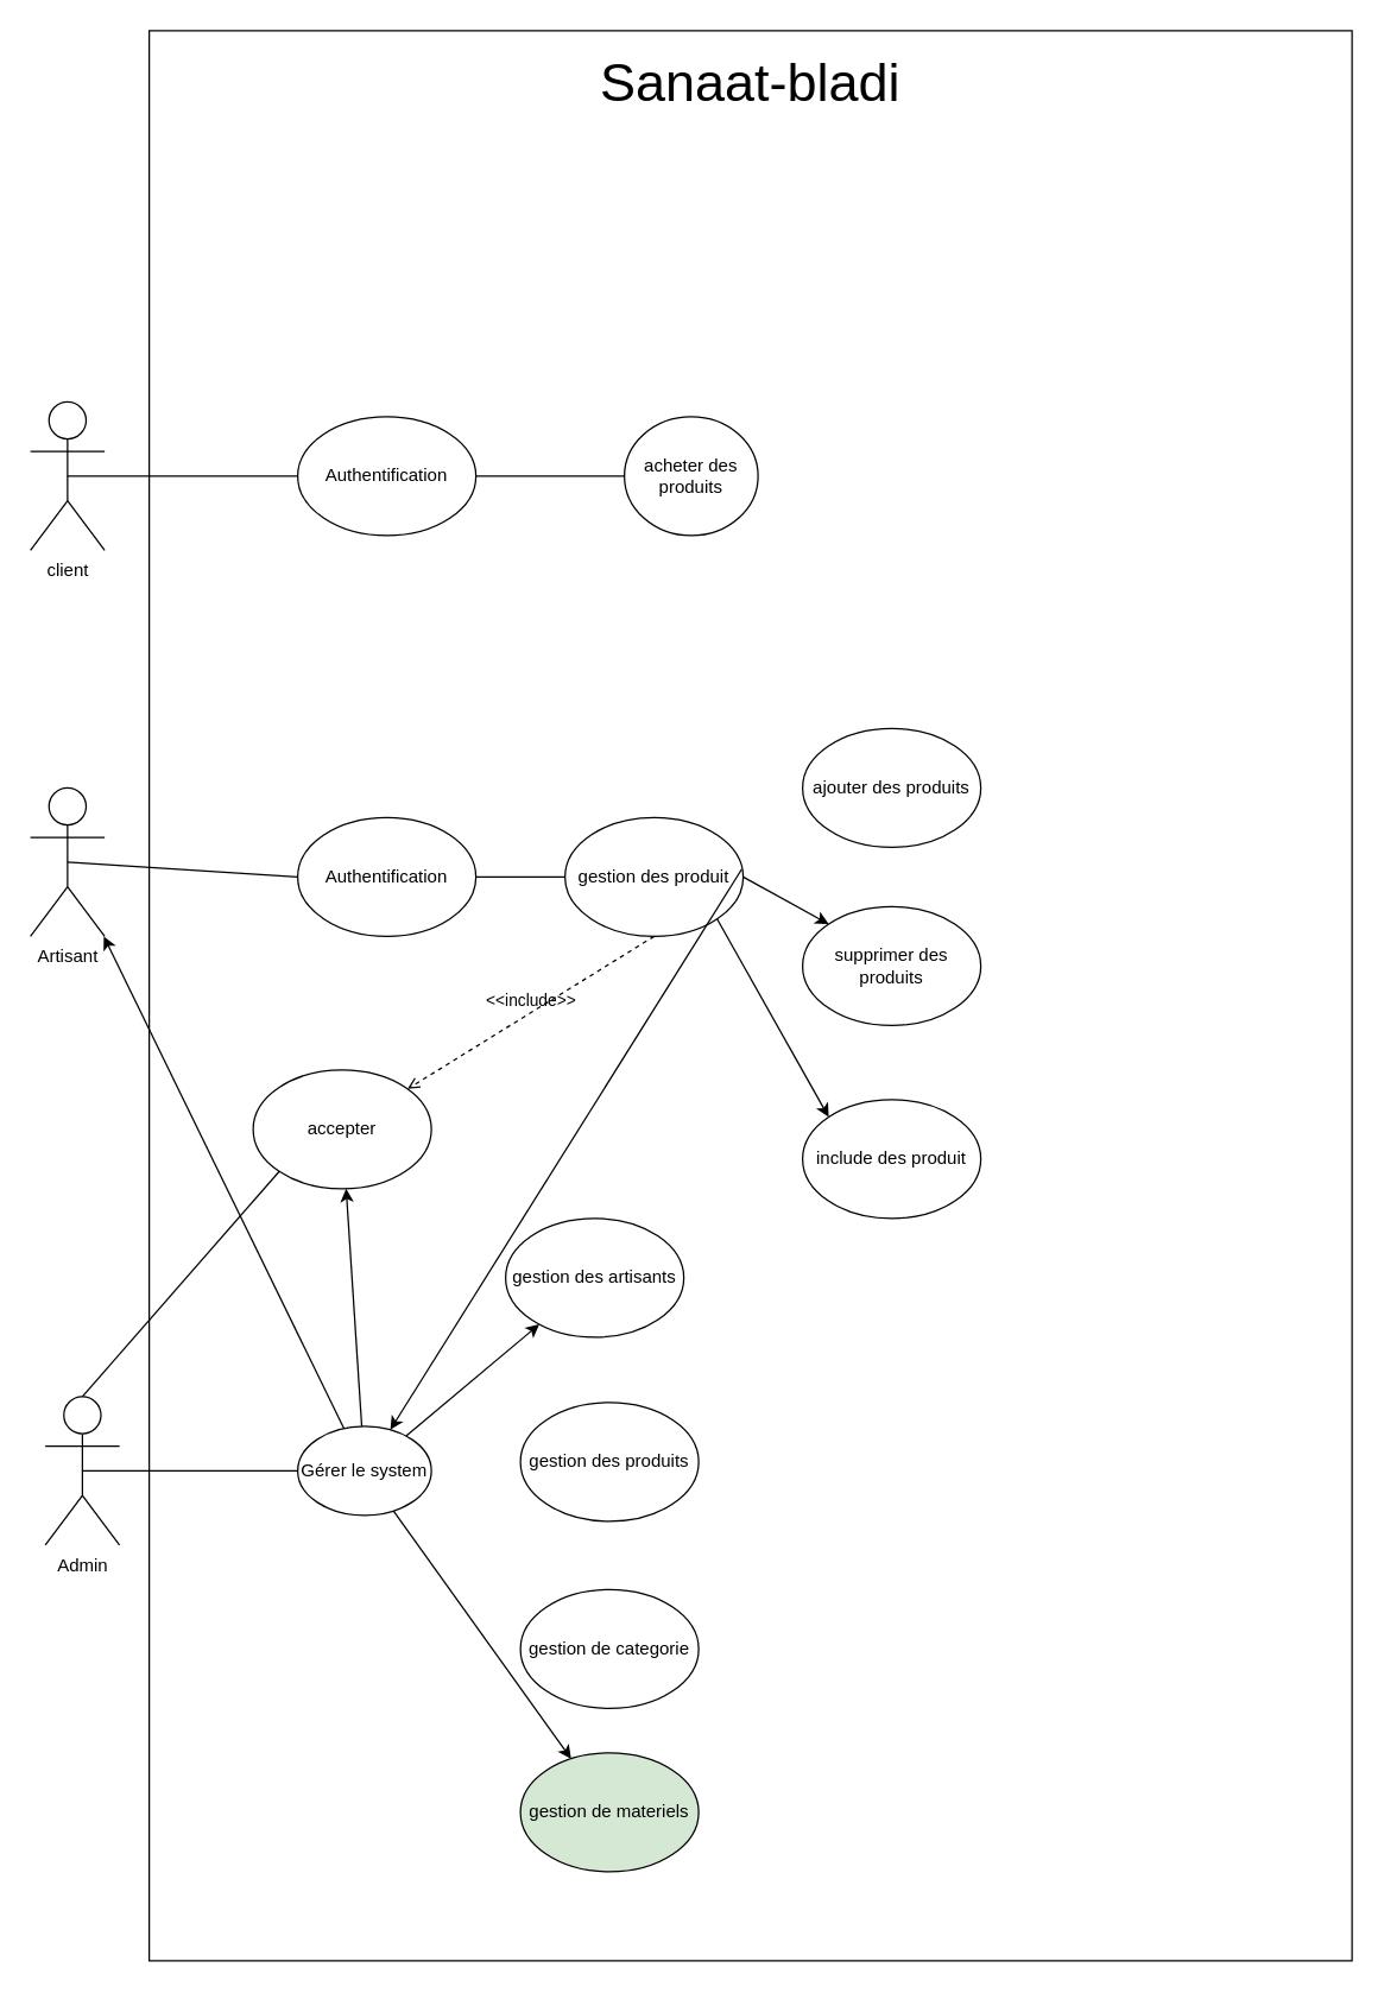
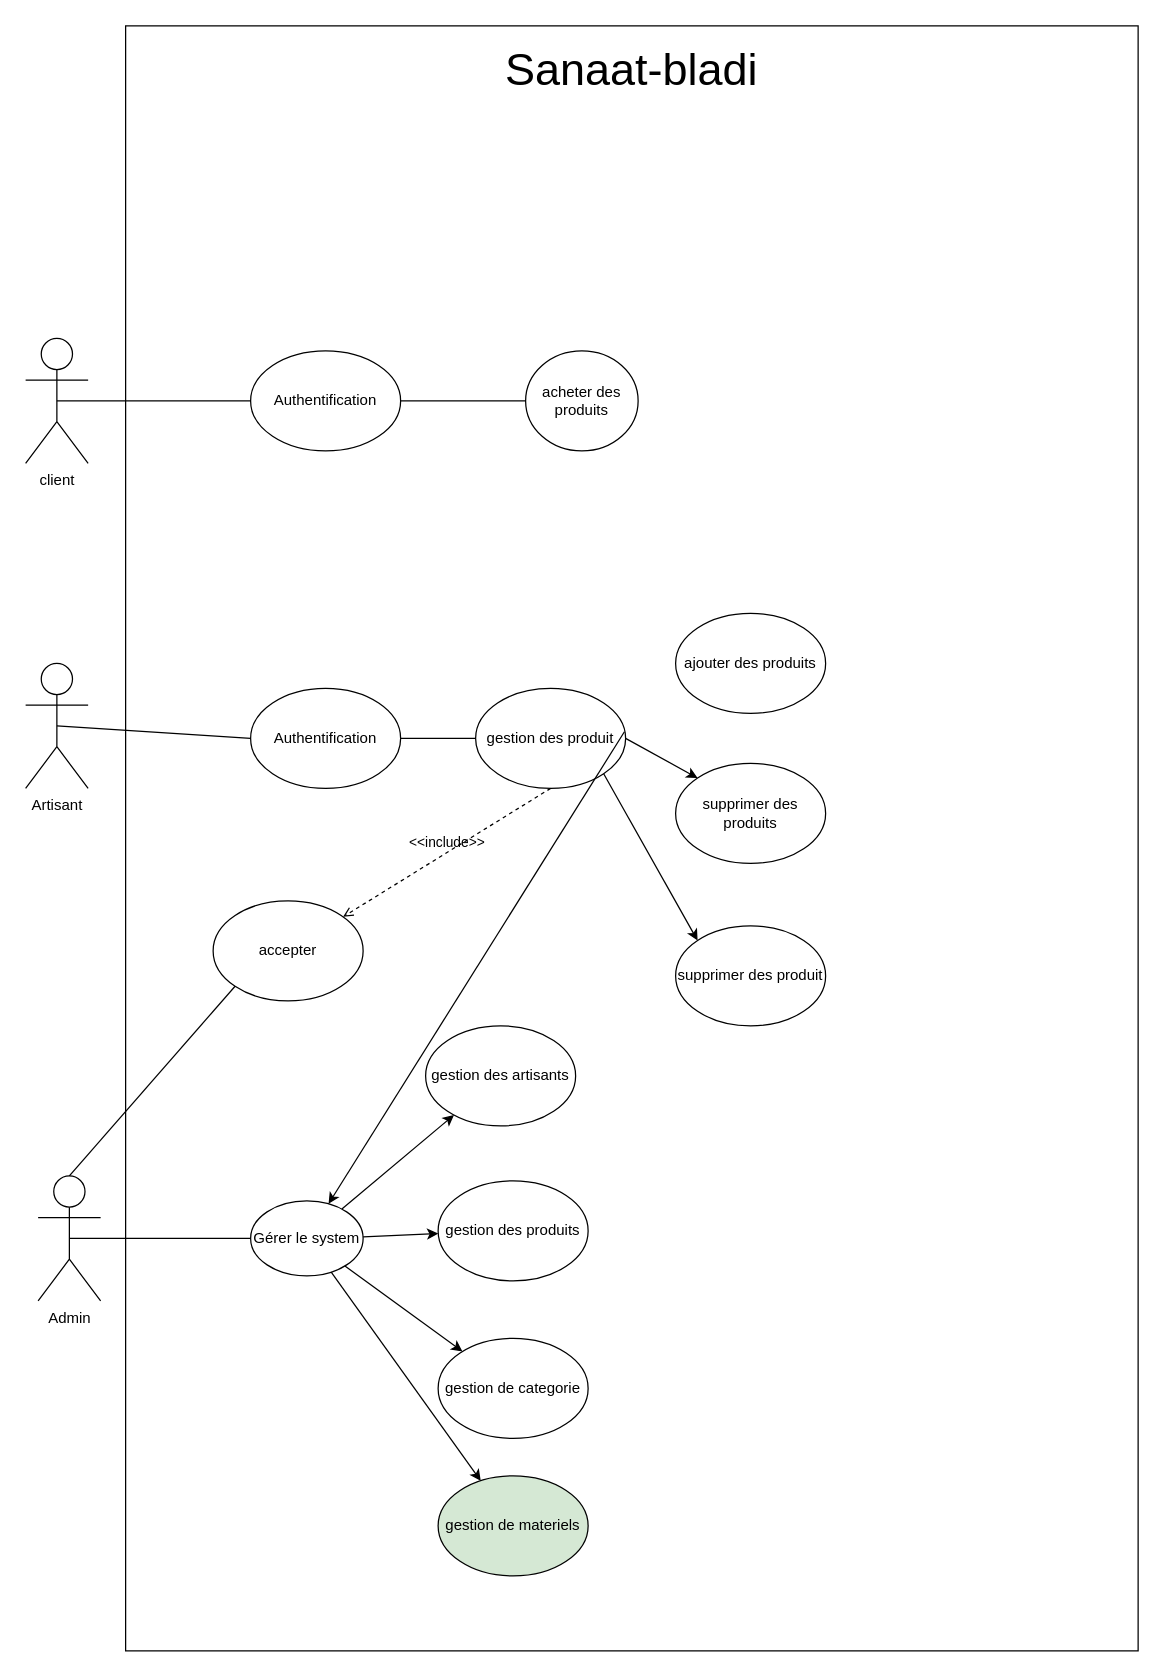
  <mxCell id="0" />
  <mxCell id="1" parent="0" />
  <mxCell id="2" value="" style="rounded=0;whiteSpace=wrap;html=1;" vertex="1" parent="1"><mxGeometry x="100" y="20" width="810" height="1300" as="geometry" /></mxCell>
  <mxCell id="3" value="Admin" style="shape=umlActor;verticalLabelPosition=bottom;verticalAlign=top;html=1;outlineConnect=0;" vertex="1" parent="1"><mxGeometry x="30" y="940" width="50" height="100" as="geometry" /></mxCell>
  <mxCell id="4" value="Gérer le system" style="ellipse;whiteSpace=wrap;html=1;" vertex="1" parent="1"><mxGeometry x="200" y="960" width="90" height="60" as="geometry" /></mxCell>
  <mxCell id="5" value="" style="endArrow=none;html=1;rounded=0;exitX=0.5;exitY=0.5;exitDx=0;exitDy=0;exitPerimeter=0;entryX=0;entryY=0.5;entryDx=0;entryDy=0;" edge="1" parent="1" source="3" target="4"><mxGeometry width="50" height="50" relative="1" as="geometry"><mxPoint x="410" y="1060" as="sourcePoint" /><mxPoint x="260" y="990" as="targetPoint" /></mxGeometry></mxCell>
  <mxCell id="6" value="gestion des produits" style="ellipse;whiteSpace=wrap;html=1;" vertex="1" parent="1"><mxGeometry x="350" y="944" width="120" height="80" as="geometry" /></mxCell>
  <mxCell id="7" value="gestion des artisants" style="ellipse;whiteSpace=wrap;html=1;" vertex="1" parent="1"><mxGeometry x="340" y="820" width="120" height="80" as="geometry" /></mxCell>
  <mxCell id="8" value="gestion de materiels" style="ellipse;whiteSpace=wrap;html=1;fillColor=#d5e8d4;" vertex="1" parent="1"><mxGeometry x="350" y="1180" width="120" height="80" as="geometry" /></mxCell>
  <mxCell id="9" value="gestion de categorie" style="ellipse;whiteSpace=wrap;html=1;" vertex="1" parent="1"><mxGeometry x="350" y="1070" width="120" height="80" as="geometry" /></mxCell>
  <mxCell id="10" value="&lt;font style=&quot;font-size: 36px;&quot;&gt;Sanaat-bladi&lt;/font&gt;" style="text;strokeColor=none;align=center;fillColor=none;html=1;verticalAlign=middle;whiteSpace=wrap;rounded=0;" vertex="1" parent="1"><mxGeometry x="360" y="40" width="290" height="30" as="geometry" /></mxCell>
  <mxCell id="11" value="" style="endArrow=classic;html=1;rounded=0;" edge="1" parent="1" source="4" target="7"><mxGeometry width="50" height="50" relative="1" as="geometry"><mxPoint x="240" y="940" as="sourcePoint" /><mxPoint x="290" y="890" as="targetPoint" /></mxGeometry></mxCell>
- <mxCell id="12" value="" style="endArrow=classic;html=1;rounded=0;" edge="1" parent="1" source="4" target="27"><mxGeometry width="50" height="50" relative="1" as="geometry"><mxPoint x="290" y="1024" as="sourcePoint" /><mxPoint x="340" y="974" as="targetPoint" /></mxGeometry></mxCell>
- <mxCell id="13" value="" style="endArrow=classic;html=1;rounded=0;" edge="1" parent="1" source="4" target="15"><mxGeometry width="50" height="50" relative="1" as="geometry"><mxPoint x="290" y="1065" as="sourcePoint" /><mxPoint x="340" y="1015" as="targetPoint" /></mxGeometry></mxCell>
+ <mxCell id="12" value="" style="endArrow=classic;html=1;rounded=0;" edge="1" parent="1" source="4" target="6"><mxGeometry width="50" height="50" relative="1" as="geometry"><mxPoint x="290" y="1024" as="sourcePoint" /><mxPoint x="340" y="974" as="targetPoint" /></mxGeometry></mxCell>
+ <mxCell id="13" value="" style="endArrow=classic;html=1;rounded=0;" edge="1" parent="1" source="4" target="9"><mxGeometry width="50" height="50" relative="1" as="geometry"><mxPoint x="290" y="1065" as="sourcePoint" /><mxPoint x="340" y="1015" as="targetPoint" /></mxGeometry></mxCell>
  <mxCell id="14" value="" style="endArrow=classic;html=1;rounded=0;" edge="1" parent="1" source="4" target="8"><mxGeometry width="50" height="50" relative="1" as="geometry"><mxPoint x="290" y="1100" as="sourcePoint" /><mxPoint x="340" y="1050" as="targetPoint" /></mxGeometry></mxCell>
  <mxCell id="15" value="&lt;div&gt;Artisant&lt;/div&gt;&lt;div&gt;&lt;br&gt;&lt;/div&gt;" style="shape=umlActor;verticalLabelPosition=bottom;verticalAlign=top;html=1;outlineConnect=0;" vertex="1" parent="1"><mxGeometry x="20" y="530" width="50" height="100" as="geometry" /></mxCell>
  <mxCell id="16" value="Authentification" style="ellipse;whiteSpace=wrap;html=1;" vertex="1" parent="1"><mxGeometry x="200" y="550" width="120" height="80" as="geometry" /></mxCell>
  <mxCell id="17" value="gestion des produit" style="ellipse;whiteSpace=wrap;html=1;" vertex="1" parent="1"><mxGeometry x="380" y="550" width="120" height="80" as="geometry" /></mxCell>
  <mxCell id="18" value="supprimer des produits" style="ellipse;whiteSpace=wrap;html=1;" vertex="1" parent="1"><mxGeometry x="540" y="610" width="120" height="80" as="geometry" /></mxCell>
  <mxCell id="19" value="ajouter des produits" style="ellipse;whiteSpace=wrap;html=1;" vertex="1" parent="1"><mxGeometry x="540" y="490" width="120" height="80" as="geometry" /></mxCell>
- <mxCell id="20" value="include des produit" style="ellipse;whiteSpace=wrap;html=1;" vertex="1" parent="1"><mxGeometry x="540" y="740" width="120" height="80" as="geometry" /></mxCell>
+ <mxCell id="20" value="supprimer des produit" style="ellipse;whiteSpace=wrap;html=1;" vertex="1" parent="1"><mxGeometry x="540" y="740" width="120" height="80" as="geometry" /></mxCell>
  <mxCell id="21" value="" style="endArrow=classic;html=1;rounded=0;exitX=0.992;exitY=0.434;exitDx=0;exitDy=0;exitPerimeter=0;" edge="1" parent="1" source="17" target="4"><mxGeometry width="50" height="50" relative="1" as="geometry"><mxPoint x="620" y="710" as="sourcePoint" /><mxPoint x="670" y="660" as="targetPoint" /></mxGeometry></mxCell>
  <mxCell id="22" value="" style="endArrow=classic;html=1;rounded=0;exitX=1;exitY=1;exitDx=0;exitDy=0;entryX=0;entryY=0;entryDx=0;entryDy=0;" edge="1" parent="1" source="17" target="20"><mxGeometry width="50" height="50" relative="1" as="geometry"><mxPoint x="600" y="770" as="sourcePoint" /><mxPoint x="650" y="720" as="targetPoint" /></mxGeometry></mxCell>
  <mxCell id="23" value="" style="endArrow=classic;html=1;rounded=0;exitX=1;exitY=0.5;exitDx=0;exitDy=0;entryX=0;entryY=0;entryDx=0;entryDy=0;" edge="1" parent="1" source="17" target="18"><mxGeometry width="50" height="50" relative="1" as="geometry"><mxPoint x="600" y="770" as="sourcePoint" /><mxPoint x="650" y="720" as="targetPoint" /></mxGeometry></mxCell>
  <mxCell id="24" value="" style="endArrow=none;html=1;rounded=0;exitX=0.5;exitY=0.5;exitDx=0;exitDy=0;exitPerimeter=0;entryX=0;entryY=0.5;entryDx=0;entryDy=0;" edge="1" parent="1" source="15" target="16"><mxGeometry width="50" height="50" relative="1" as="geometry"><mxPoint x="820" y="800" as="sourcePoint" /><mxPoint x="870" y="750" as="targetPoint" /></mxGeometry></mxCell>
  <mxCell id="25" value="" style="endArrow=none;html=1;rounded=0;exitX=1;exitY=0.5;exitDx=0;exitDy=0;entryX=0;entryY=0.5;entryDx=0;entryDy=0;" edge="1" parent="1" source="16" target="17"><mxGeometry width="50" height="50" relative="1" as="geometry"><mxPoint x="820" y="800" as="sourcePoint" /><mxPoint x="870" y="750" as="targetPoint" /></mxGeometry></mxCell>
  <mxCell id="26" value="&amp;lt;&amp;lt;include&amp;gt;&amp;gt;" style="html=1;verticalAlign=bottom;labelBackgroundColor=none;endArrow=open;endFill=0;dashed=1;rounded=0;exitX=0.5;exitY=1;exitDx=0;exitDy=0;" edge="1" parent="1" source="17" target="27"><mxGeometry width="160" relative="1" as="geometry"><mxPoint x="520" y="800" as="sourcePoint" /><mxPoint x="680" y="800" as="targetPoint" /></mxGeometry></mxCell>
  <mxCell id="27" value="accepter" style="ellipse;whiteSpace=wrap;html=1;" vertex="1" parent="1"><mxGeometry x="170" y="720" width="120" height="80" as="geometry" /></mxCell>
  <mxCell id="28" value="" style="endArrow=none;html=1;rounded=0;exitX=0;exitY=1;exitDx=0;exitDy=0;entryX=0.5;entryY=0;entryDx=0;entryDy=0;entryPerimeter=0;" edge="1" parent="1" source="27" target="3"><mxGeometry width="50" height="50" relative="1" as="geometry"><mxPoint x="570" y="820" as="sourcePoint" /><mxPoint x="620" y="770" as="targetPoint" /></mxGeometry></mxCell>
  <mxCell id="29" value="client" style="shape=umlActor;verticalLabelPosition=bottom;verticalAlign=top;html=1;outlineConnect=0;" vertex="1" parent="1"><mxGeometry x="20" y="270" width="50" height="100" as="geometry" /></mxCell>
  <mxCell id="30" value="Authentification" style="ellipse;whiteSpace=wrap;html=1;" vertex="1" parent="1"><mxGeometry x="200" y="280" width="120" height="80" as="geometry" /></mxCell>
  <mxCell id="31" value="" style="endArrow=none;html=1;rounded=0;exitX=0.5;exitY=0.5;exitDx=0;exitDy=0;exitPerimeter=0;entryX=0;entryY=0.5;entryDx=0;entryDy=0;" edge="1" parent="1" source="29" target="30"><mxGeometry width="50" height="50" relative="1" as="geometry"><mxPoint x="530" y="360" as="sourcePoint" /><mxPoint x="580" y="310" as="targetPoint" /></mxGeometry></mxCell>
  <mxCell id="32" value="acheter des produits" style="ellipse;whiteSpace=wrap;html=1;" vertex="1" parent="1"><mxGeometry x="420" y="280" width="90" height="80" as="geometry" /></mxCell>
  <mxCell id="33" value="" style="endArrow=none;html=1;rounded=0;exitX=1;exitY=0.5;exitDx=0;exitDy=0;entryX=0;entryY=0.5;entryDx=0;entryDy=0;" edge="1" parent="1" source="30" target="32"><mxGeometry width="50" height="50" relative="1" as="geometry"><mxPoint x="530" y="470" as="sourcePoint" /><mxPoint x="580" y="420" as="targetPoint" /></mxGeometry></mxCell>
